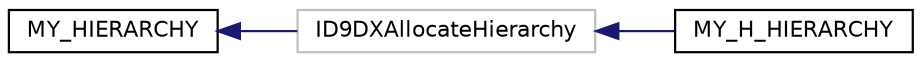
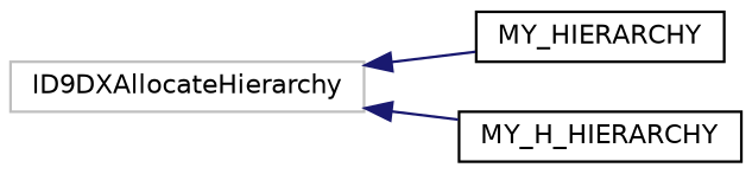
  digraph {
    rankdir=LR
    node [color=black fillcolor=white fontname=Helvetica fontsize=10 shape=record style=filled]
    edge [color=midnightblue dir=back fontname=Helvetica fontsize=10 labelfontname=Helvetica labelfontsize=10 style=solid]
    n1 [color=grey75 height=0.2 label=ID9DXAllocateHierarchy width=0.4]
    n2 [height=0.2 label=MY_HIERARCHY width=0.4]
    n3 [height=0.2 label=MY_H_HIERARCHY width=0.4]
-   n2 -> n1
+   n1 -> n2
    n1 -> n3
  }
